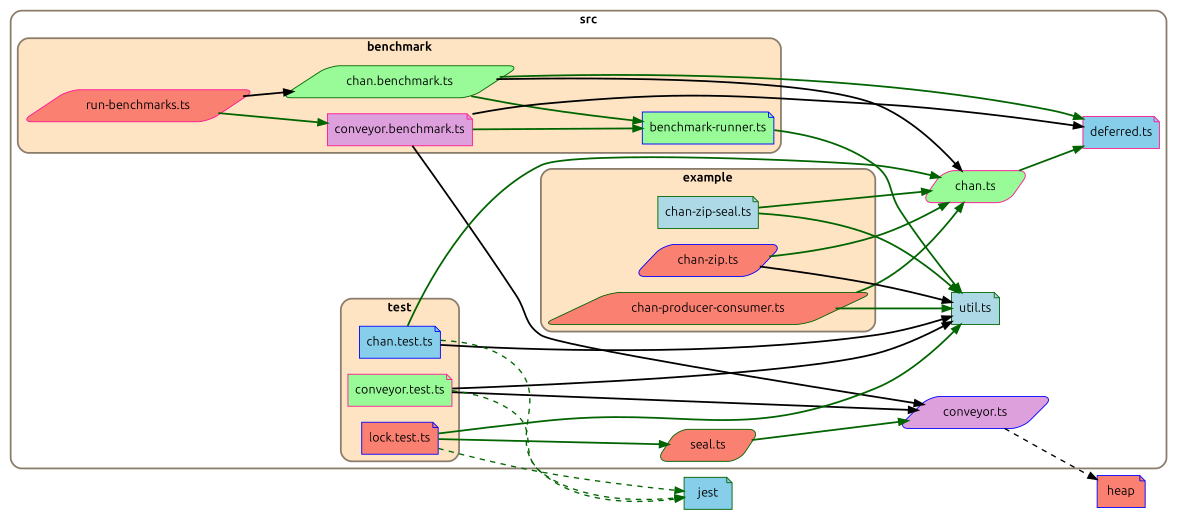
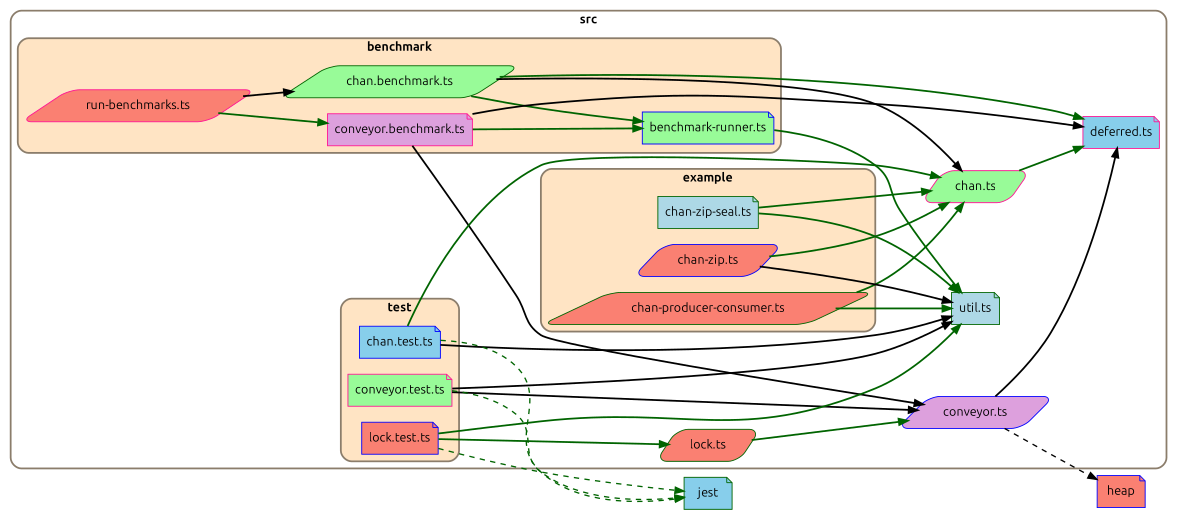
  digraph {
    compound=true
    fontname=Ubuntu
    rankdir=LR
    splines=true
    node [color=blue fillcolor=salmon fontname=Ubuntu shape=note style="rounded,filled"]
    edge [color=darkgreen fontname=Ubuntu penwidth=2]
    n1 [fillcolor=palegreen label="benchmark-runner.ts"]
    n2 [color=darkgreen fillcolor=palegreen label="chan.benchmark.ts" shape=parallelogram]
    n3 [color=deeppink fillcolor=plum label="conveyor.benchmark.ts"]
    n4 [color=deeppink label="run-benchmarks.ts" shape=parallelogram]
    n5 [color=darkgreen label="chan-producer-consumer.ts" shape=parallelogram]
    n6 [color=darkgreen fillcolor=lightblue label="chan-zip-seal.ts"]
    n7 [label="chan-zip.ts" shape=parallelogram]
    n8 [fillcolor=skyblue label="chan.test.ts"]
    n9 [color=deeppink fillcolor=palegreen label="conveyor.test.ts"]
    n10 [label="lock.test.ts"]
    n11 [color=deeppink fillcolor=palegreen label="chan.ts" shape=parallelogram]
    n12 [fillcolor=plum label="conveyor.ts" shape=parallelogram]
    n13 [color=deeppink fillcolor=skyblue label="deferred.ts"]
-   n14 [color=darkgreen label="seal.ts" shape=parallelogram]
+   n14 [color=darkgreen label="lock.ts" shape=parallelogram]
    n15 [color=darkgreen fillcolor=lightblue label="util.ts"]
    jest [color=darkgreen fillcolor=skyblue style=filled]
    heap [style=filled]
    subgraph cluster_1 {
      color=bisque4
      label=<<b>src</b>>
      penwidth=2
      style=rounded
      n11
      n12
      n13
      n14
      n15
      subgraph cluster_2 {
        color=bisque4
        fillcolor=bisque
        label=<<b>benchmark</b>>
        penwidth=2
        style="rounded,filled"
        n1
        n2
        n3
        n4
      }
      subgraph cluster_3 {
        color=bisque4
        fillcolor=bisque
        label=<<b>example</b>>
        penwidth=2
        style="rounded,filled"
        n5
        n6
        n7
      }
      subgraph cluster_4 {
        color=bisque4
        fillcolor=bisque
        label=<<b>test</b>>
        penwidth=2
        style="rounded,filled"
        n8
        n9
        n10
      }
    }
    n1 -> n15
    n2 -> n1
    n2 -> n11 [color=black]
    n2 -> n13
    n3 -> n1
    n3 -> n12 [color=black]
    n3 -> n13 [color=black]
    n4 -> n2 [color=black]
    n4 -> n3
    n5 -> n11
    n5 -> n15
    n6 -> n11
    n6 -> n15
    n7 -> n11
    n7 -> n15 [color=black]
    n8 -> n11
    n8 -> n15 [color=black]
    n8 -> jest [penwidth=1.5 style=dashed weight=1]
    n9 -> n12 [color=black]
    n9 -> n15 [color=black]
    n9 -> jest [penwidth=1.5 style=dashed weight=1]
    n10 -> n14
    n10 -> n15
    n10 -> jest [penwidth=1.5 style=dashed weight=1]
    n11 -> n13
+   n12 -> n13 [color=black]
    n12 -> heap [color=black penwidth=1.5 style=dashed weight=1]
    n14 -> n12
  }
